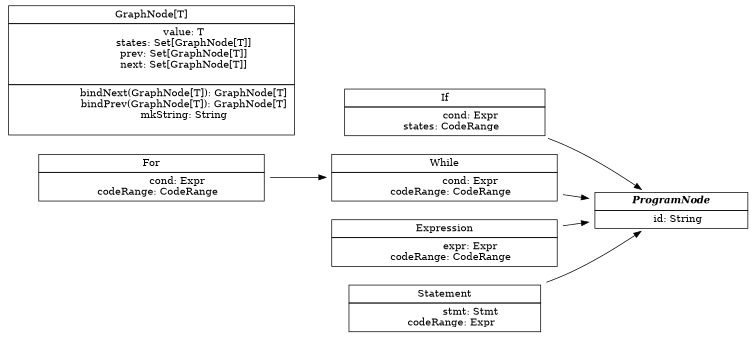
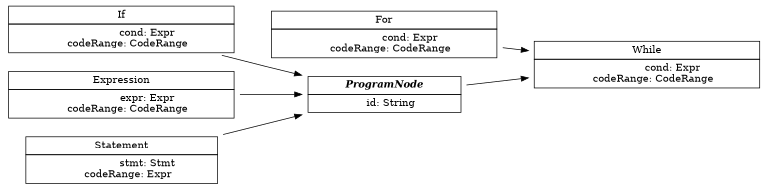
  digraph {
    rankdir=LR
    node [shape=none]
    n1 [label=<         <TABLE BORDER="0" CELLBORDER="1" CELLSPACING="0" CELLPADDING="4">             <TR><TD><B><I>ProgramNode</I></B></TD></TR>             <TR><TD>                 id: String             </TD></TR>                 </TABLE>     >]
-   n2 [label=<         <TABLE BORDER="0" CELLBORDER="1" CELLSPACING="0" CELLPADDING="4">             <TR><TD>If</TD></TR>             <TR><TD>                 cond: Expr <BR/>                 states: CodeRange             </TD></TR>                 </TABLE>     >]
+   n2 [label=<         <TABLE BORDER="0" CELLBORDER="1" CELLSPACING="0" CELLPADDING="4">             <TR><TD>If</TD></TR>             <TR><TD>                 cond: Expr <BR/>                 codeRange: CodeRange             </TD></TR>                 </TABLE>     >]
    n3 [label=<         <TABLE BORDER="0" CELLBORDER="1" CELLSPACING="0" CELLPADDING="4">             <TR><TD>For</TD></TR>             <TR><TD>                 cond: Expr <BR/>                 codeRange: CodeRange             </TD></TR>                 </TABLE>     >]
    n4 [label=<         <TABLE BORDER="0" CELLBORDER="1" CELLSPACING="0" CELLPADDING="4">             <TR><TD>While</TD></TR>             <TR><TD>                 cond: Expr <BR/>                 codeRange: CodeRange             </TD></TR>                 </TABLE>     >]
    n5 [label=<         <TABLE BORDER="0" CELLBORDER="1" CELLSPACING="0" CELLPADDING="4">             <TR><TD>Expression</TD></TR>             <TR><TD>                 expr: Expr <BR/>                 codeRange: CodeRange             </TD></TR>                 </TABLE>     >]
    n6 [label=<         <TABLE BORDER="0" CELLBORDER="1" CELLSPACING="0" CELLPADDING="4">             <TR><TD>Statement</TD></TR>             <TR><TD>                 stmt: Stmt <BR/>                 codeRange: Expr             </TD></TR>                 </TABLE>     >]
-   n7 [label=<         <TABLE BORDER="0" CELLBORDER="1" CELLSPACING="0" CELLPADDING="4">             <TR><TD>GraphNode[T]</TD></TR>             <TR><TD>                     value: T <BR/>                     states: Set[GraphNode[T]] <BR/>                     prev: Set[GraphNode[T]] <BR/>                     next: Set[GraphNode[T]] <BR/>             </TD></TR>             <TR><TD>                     bindNext(GraphNode[T]): GraphNode[T] <BR/>                     bindPrev(GraphNode[T]): GraphNode[T] <BR/>                     mkString: String <BR/>             </TD></TR>                 </TABLE>     >]
    n2 -> n1
    n3 -> n4
-   n4 -> n1
+   n1 -> n4
    n5 -> n1
    n6 -> n1
  }
